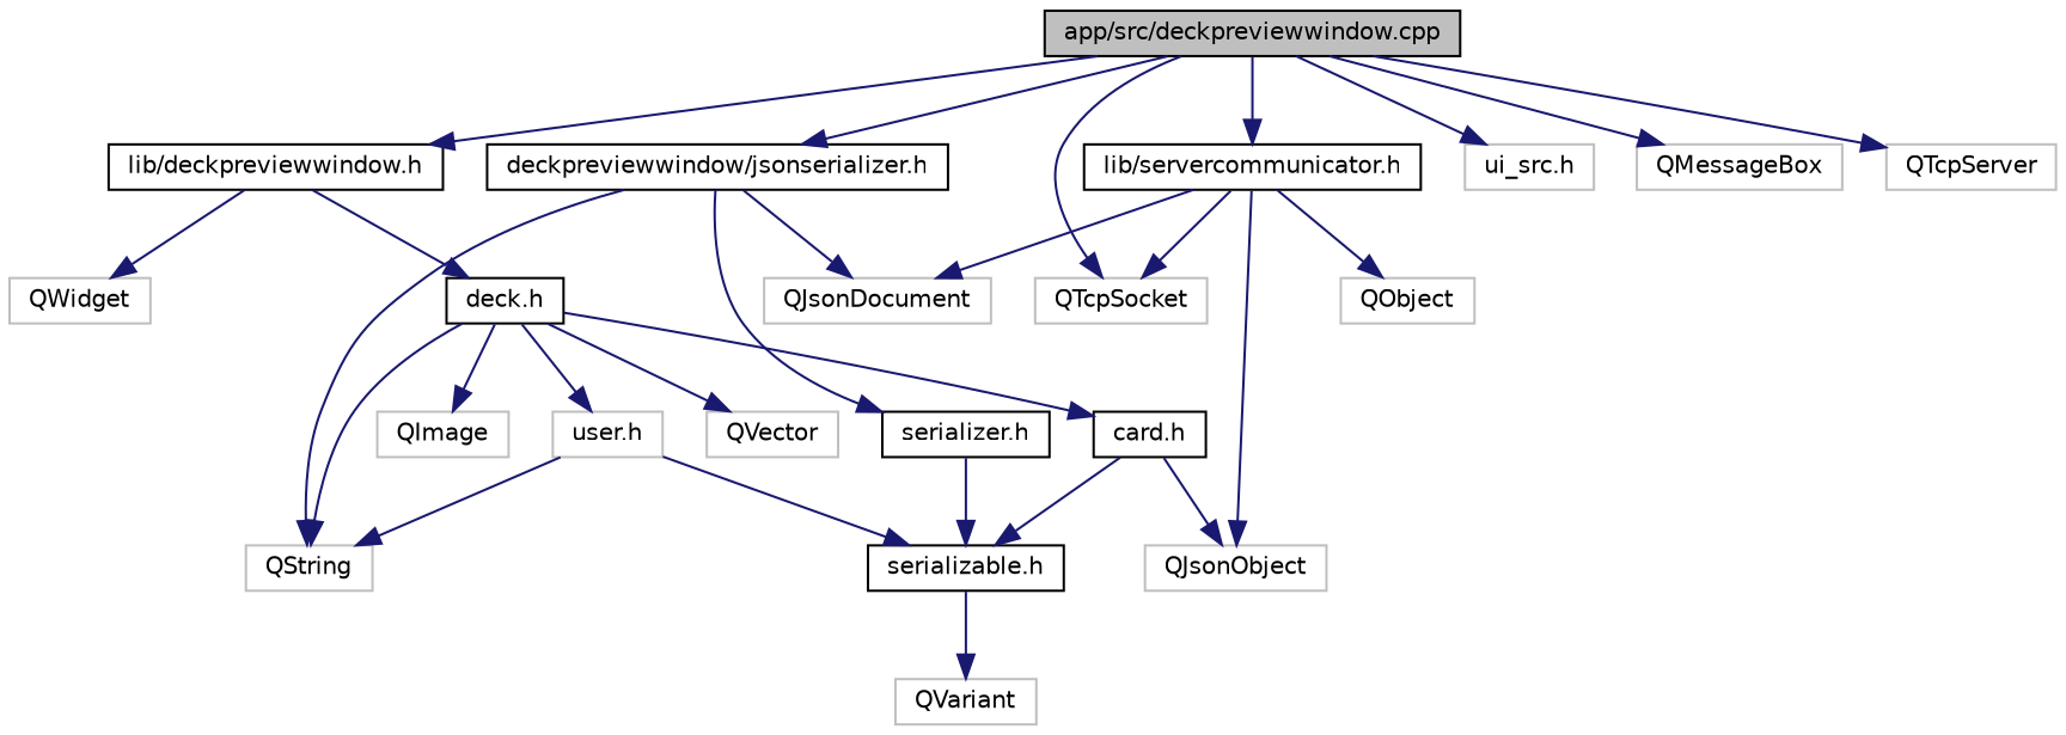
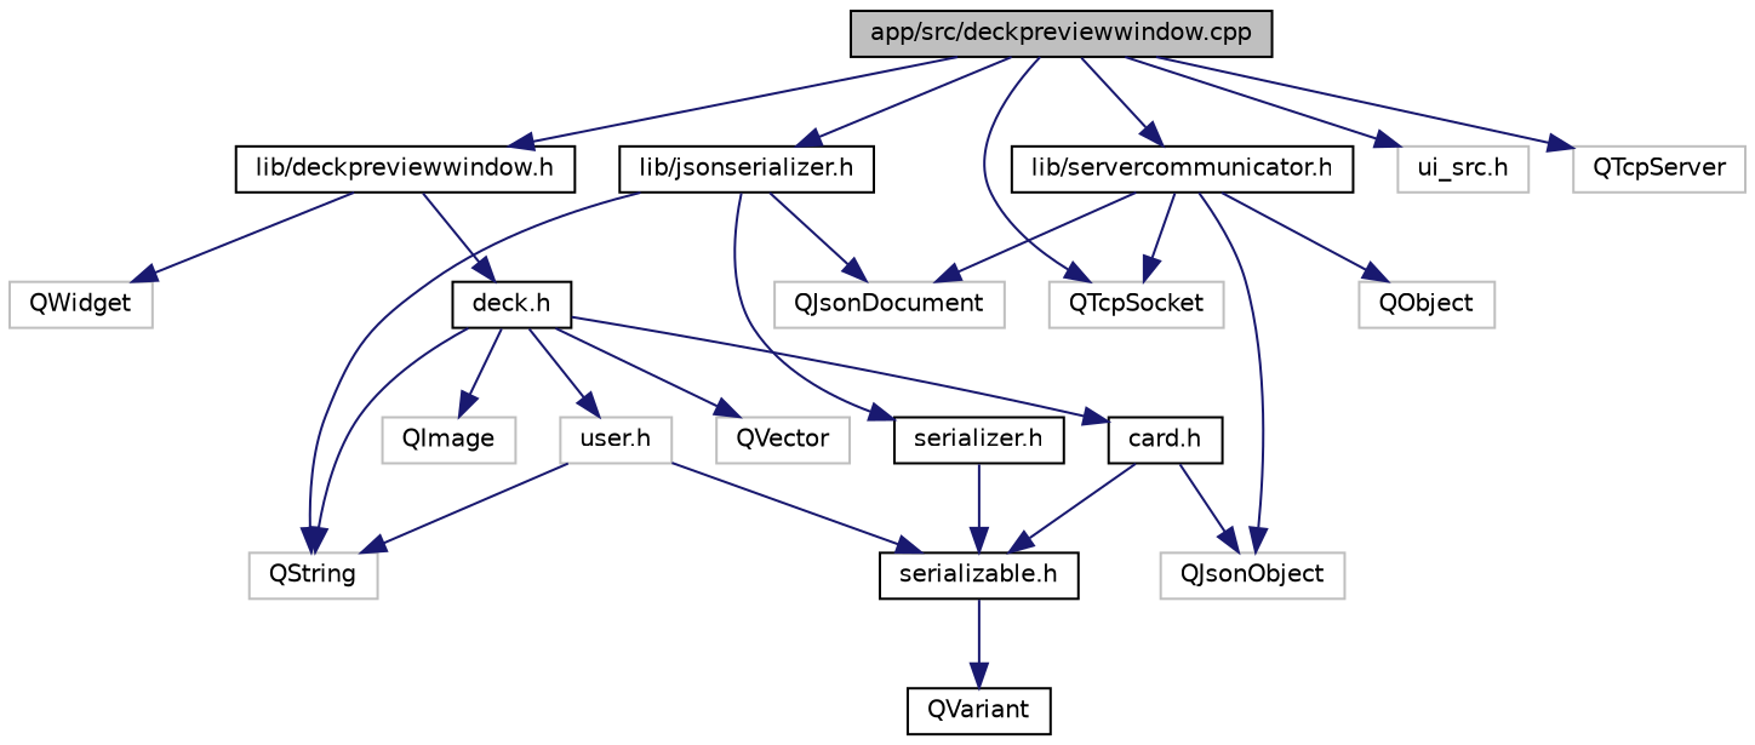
  digraph {
    node [color=grey75 fillcolor=white fontname=Helvetica fontsize=10 shape=record style=filled]
    edge [color=midnightblue fontname=Helvetica fontsize=10 labelfontname=Helvetica labelfontsize=10 style=solid]
    n1 [color=black fillcolor=grey75 fontcolor=black height=0.2 label="app/src/deckpreviewwindow.cpp" width=0.4]
    n2 [color=black height=0.2 label="lib/deckpreviewwindow.h" width=0.4]
-   n3 [color=black height=0.2 label="deckpreviewwindow/jsonserializer.h" width=0.4]
+   n3 [color=black height=0.2 label="lib/jsonserializer.h" width=0.4]
    n4 [color=black height=0.2 label="lib/servercommunicator.h" width=0.4]
    n5 [height=0.2 label=QTcpSocket width=0.4]
    n6 [height=0.2 label="ui_src.h" width=0.4]
-   n7 [height=0.2 label=QMessageBox width=0.4]
    n8 [height=0.2 label=QTcpServer width=0.4]
    n9 [color=black height=0.2 label="deck.h" width=0.4]
    n10 [height=0.2 label=QWidget width=0.4]
    n11 [height=0.2 label=QString width=0.4]
    n12 [color=black height=0.2 label="serializer.h" width=0.4]
    n13 [height=0.2 label=QJsonDocument width=0.4]
    n14 [height=0.2 label=QJsonObject width=0.4]
    n15 [height=0.2 label=QObject width=0.4]
    n16 [color=black height=0.2 label="card.h" width=0.4]
    n17 [height=0.2 label="user.h" width=0.4]
    n18 [height=0.2 label=QImage width=0.4]
    n19 [height=0.2 label=QVector width=0.4]
    n20 [color=black height=0.2 label="serializable.h" width=0.4]
-   n21 [height=0.2 label=QVariant width=0.4]
+   n21 [color=black height=0.2 label=QVariant width=0.4]
    n1 -> n2
    n1 -> n3
    n1 -> n4
    n1 -> n5
    n1 -> n6
-   n1 -> n7
    n1 -> n8
    n2 -> n9
    n2 -> n10
    n3 -> n11
    n3 -> n12
    n3 -> n13
    n4 -> n5
    n4 -> n13
    n4 -> n14
    n4 -> n15
    n9 -> n11
    n9 -> n16
    n9 -> n17
    n9 -> n18
    n9 -> n19
    n12 -> n20
    n16 -> n14
    n16 -> n20
    n17 -> n11
    n17 -> n20
    n20 -> n21
  }
